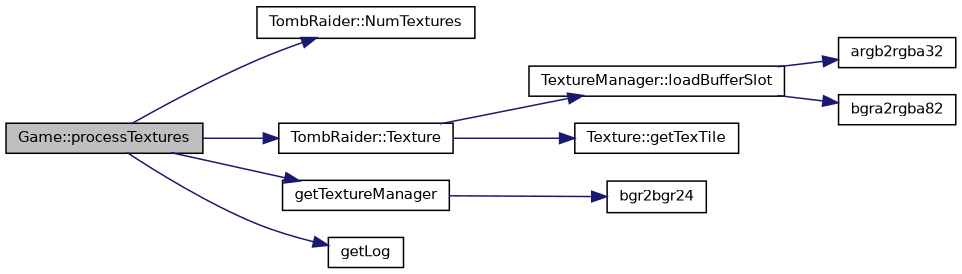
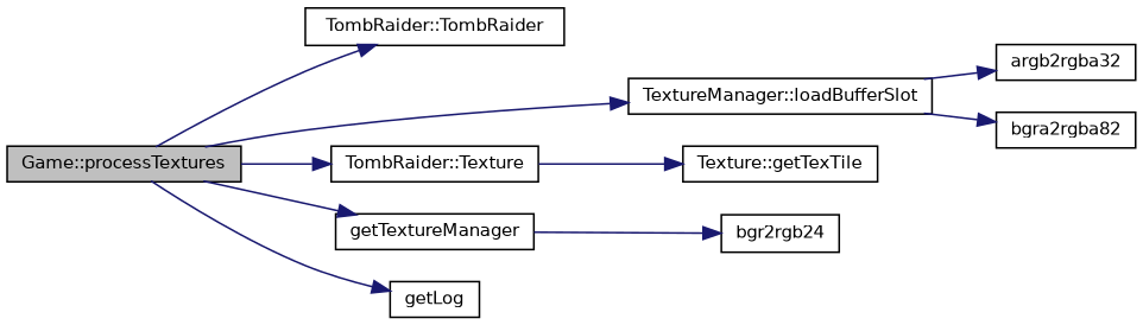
  digraph {
    rankdir=LR
    node [color=black fillcolor=white fontname=Helvetica fontsize=10 shape=record style=filled]
    edge [color=midnightblue fontname=Helvetica fontsize=10 labelfontname=Helvetica labelfontsize=10 style=solid]
    n1 [fillcolor=grey75 fontcolor=black height=0.2 label="Game::processTextures" width=0.4]
-   n2 [height=0.2 label="TombRaider::NumTextures" width=0.4]
+   n2 [height=0.2 label="TombRaider::TombRaider" width=0.4]
    n3 [height=0.2 label="TombRaider::Texture" width=0.4]
    n4 [height=0.2 label=getTextureManager width=0.4]
    n5 [height=0.2 label="TextureManager::loadBufferSlot" width=0.4]
    n6 [height=0.2 label=getLog width=0.4]
    n7 [height=0.2 label="Texture::getTexTile" width=0.4]
-   n8 [height=0.2 label=bgr2bgr24 width=0.4]
+   n8 [height=0.2 label=bgr2rgb24 width=0.4]
    n9 [height=0.2 label=argb2rgba32 width=0.4]
    n10 [height=0.2 label=bgra2rgba82 width=0.4]
    n1 -> n2
    n1 -> n3
    n1 -> n4
-   n3 -> n5
+   n1 -> n5
    n1 -> n6
    n3 -> n7
    n4 -> n8
    n5 -> n9
    n5 -> n10
  }
